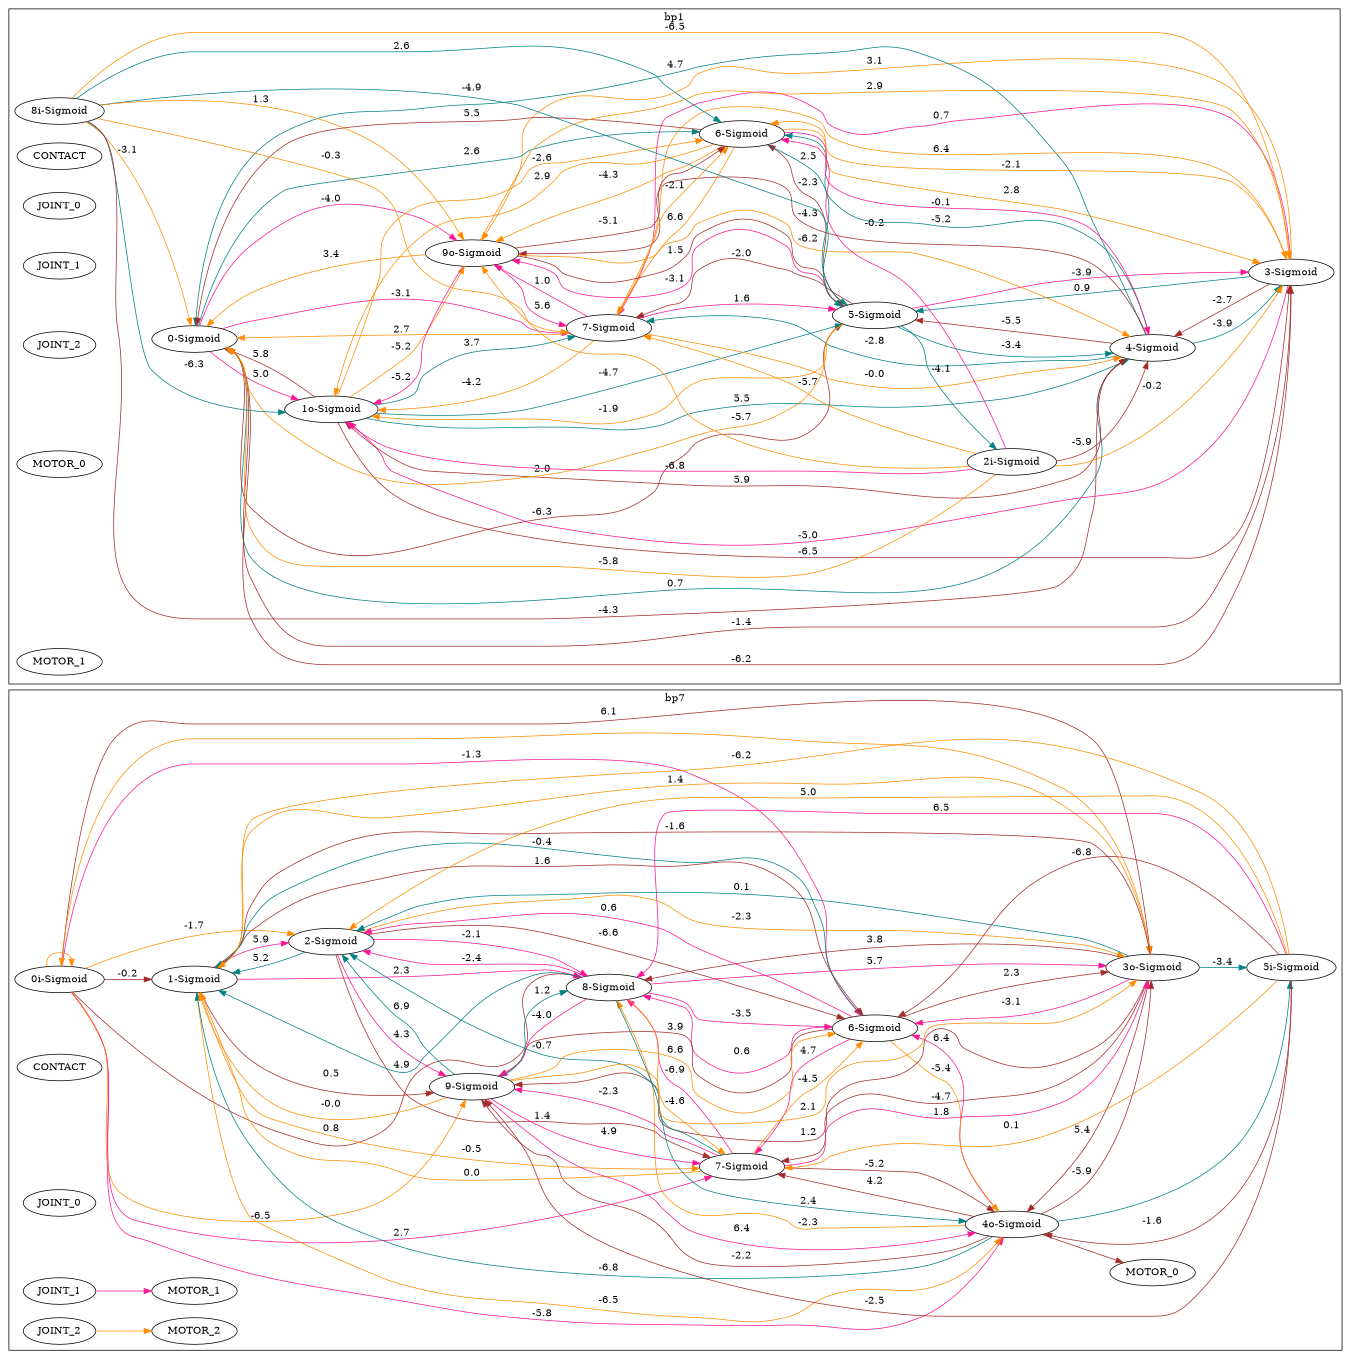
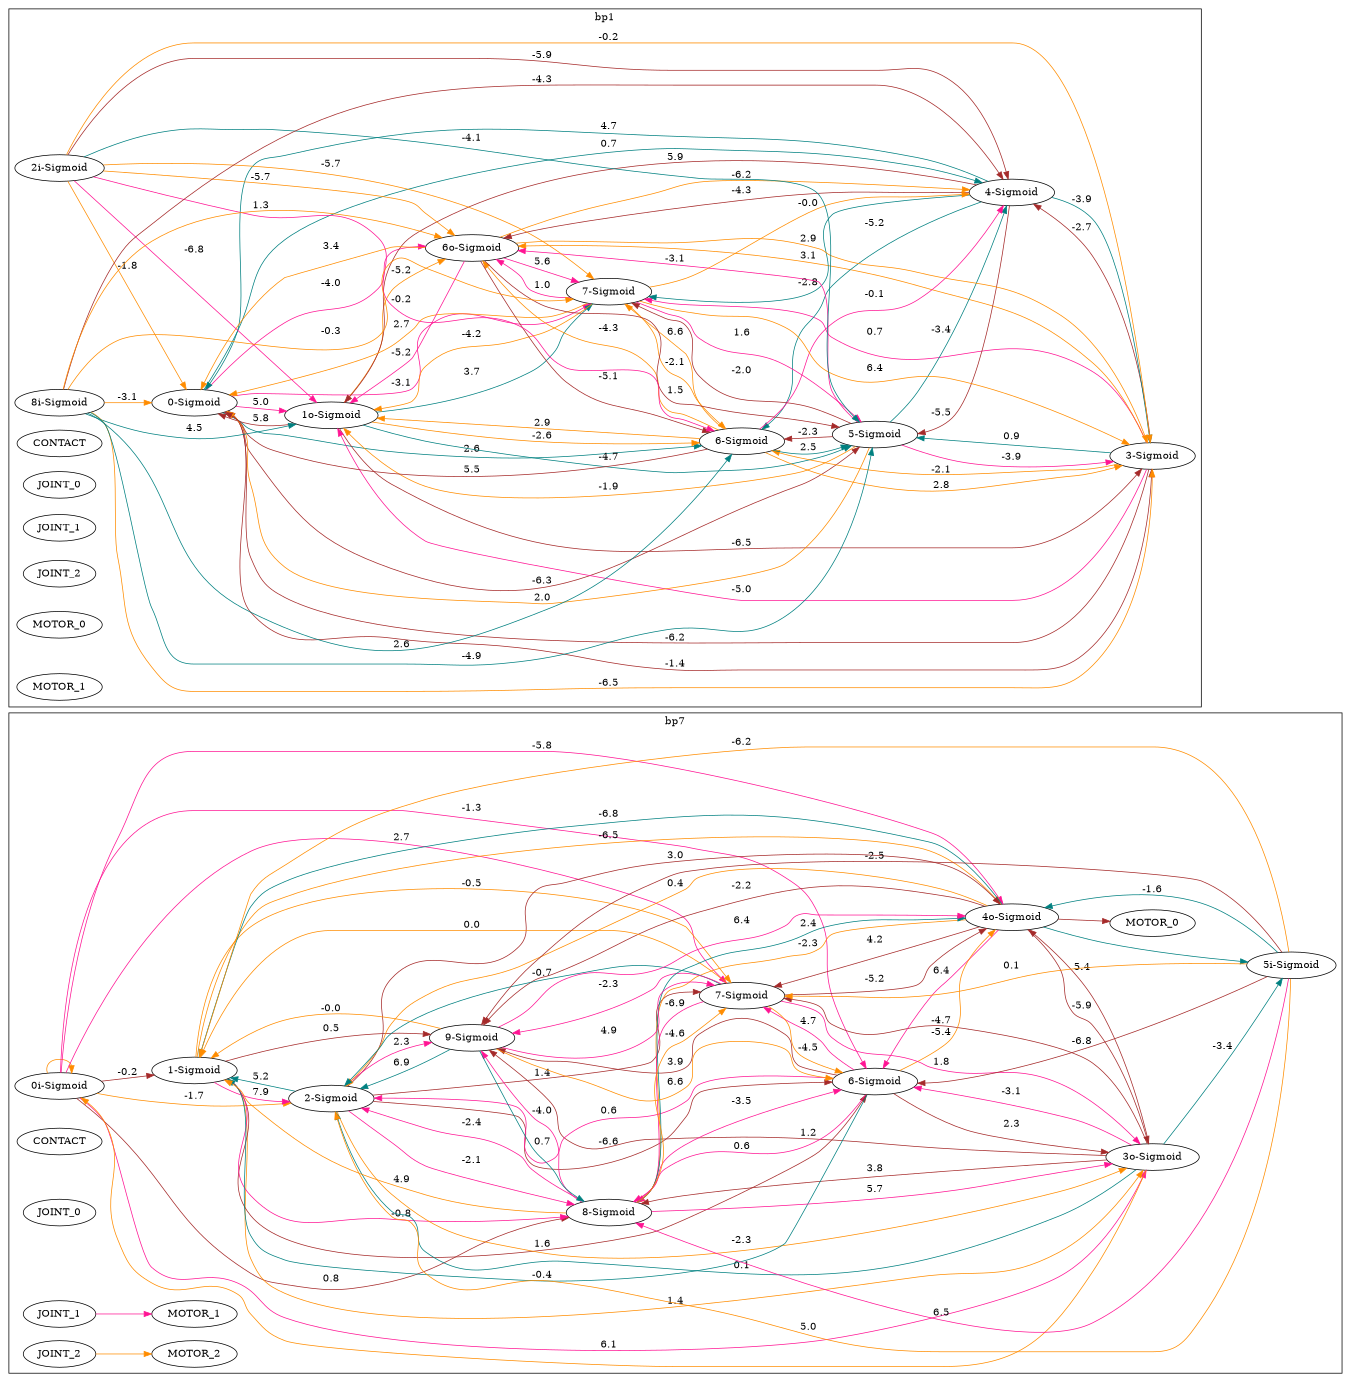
  digraph {
    compound=true
    rankdir=LR
    edge [color=darkorange]
    n1 [label="0i-Sigmoid"]
    n2 [label="1-Sigmoid"]
    n3 [label="2-Sigmoid"]
    n4 [label="3o-Sigmoid"]
    n5 [label="4o-Sigmoid"]
    n6 [label="6-Sigmoid"]
    n7 [label="7-Sigmoid"]
    n8 [label="8-Sigmoid"]
    n9 [label="9-Sigmoid"]
    n10 [label="5i-Sigmoid"]
    n11 [label=CONTACT]
    n12 [label=JOINT_0]
    n13 [label=JOINT_1]
    n14 [label=JOINT_2]
    n15 [label=MOTOR_0]
    n16 [label=MOTOR_1]
    n17 [label=MOTOR_2]
    n18 [label="0-Sigmoid"]
    n19 [label="1o-Sigmoid"]
    n20 [label="3-Sigmoid"]
    n21 [label="4-Sigmoid"]
    n22 [label="5-Sigmoid"]
    n23 [label="6-Sigmoid"]
    n24 [label="7-Sigmoid"]
-   n25 [label="9o-Sigmoid"]
+   n25 [label="6o-Sigmoid"]
    n26 [label="2i-Sigmoid"]
    n27 [label="8i-Sigmoid"]
    n28 [label=CONTACT]
    n29 [label=JOINT_0]
    n30 [label=JOINT_1]
    n31 [label=JOINT_2]
    n32 [label=MOTOR_0]
    n33 [label=MOTOR_1]
    subgraph cluster_1 {
      label=bp7
      n1
      n2
      n3
      n4
      n5
      n6
      n7
      n8
      n9
      n10
      n11
      n12
      n13
      n14
      n15
      n16
      n17
    }
    subgraph cluster_2 {
      label=bp1
      n18
      n19
      n20
      n21
      n22
      n23
      n24
      n25
      n26
      n27
      n28
      n29
      n30
      n31
      n32
      n33
    }
    n1 -> n1
    n1 -> n2 [color=brown label=-0.2]
    n1 -> n3 [label=-1.7]
-   n1 -> n4 [color=brown label=6.1]
+   n1 -> n4 [color=deeppink label=6.1]
    n1 -> n5 [color=deeppink label=-5.8]
    n1 -> n6 [color=deeppink label=-1.3]
    n1 -> n7 [color=deeppink label=2.7]
    n1 -> n8 [color=brown label=0.8]
-   n1 -> n9 [label=-6.5]
-   n2 -> n3 [color=deeppink label=5.9]
+   n2 -> n3 [color=deeppink label=7.9]
    n2 -> n4 [label=1.4]
    n2 -> n5 [label=-6.5]
    n2 -> n6 [color=brown label=1.6]
    n2 -> n7 [label=-0.5]
-   n2 -> n8 [color=deeppink label=2.3]
+   n2 -> n8 [color=deeppink label=-0.8]
    n2 -> n9 [color=brown label=0.5]
    n3 -> n2 [color=teal label=5.2]
    n3 -> n4 [label=-2.3]
+   n3 -> n5 [color=brown label=3.0]
    n3 -> n6 [color=brown label=-6.6]
    n3 -> n7 [color=brown label=1.4]
    n3 -> n8 [color=deeppink label=-2.1]
-   n3 -> n9 [color=deeppink label=4.3]
+   n3 -> n9 [color=deeppink label=2.3]
    n4 -> n1
-   n4 -> n2 [color=brown label=-1.6]
    n4 -> n3 [color=teal label=0.1]
    n4 -> n5 [color=brown label=5.4]
    n4 -> n6 [color=deeppink label=-3.1]
    n4 -> n7 [color=brown label=-4.7]
    n4 -> n8 [color=brown label=3.8]
    n4 -> n9 [color=brown label=1.2]
    n4 -> n10 [color=teal label=-3.4]
    n5 -> n2 [color=teal label=-6.8]
+   n5 -> n3 [label=0.4]
    n5 -> n4 [color=brown label=-5.9]
    n5 -> n6 [color=deeppink label=6.4]
    n5 -> n7 [color=brown label=4.2]
    n5 -> n8 [label=-2.3]
    n5 -> n9 [color=brown label=-2.2]
    n5 -> n10 [color=teal]
    n5 -> n15 [color=brown]
    n6 -> n2 [color=teal label=-0.4]
    n6 -> n3 [color=deeppink label=0.6]
    n6 -> n4 [color=brown label=2.3]
    n6 -> n5 [label=-5.4]
    n6 -> n7 [color=deeppink label=4.7]
    n6 -> n8 [color=deeppink label=0.6]
    n6 -> n9 [color=brown label=3.9]
    n7 -> n2 [label=0.0]
    n7 -> n3 [color=teal label=-0.7]
    n7 -> n4 [color=deeppink label=1.8]
    n7 -> n5 [color=brown label=-5.2]
    n7 -> n6 [label=-4.5]
    n7 -> n8 [color=deeppink label=-6.9]
    n7 -> n9 [color=deeppink label=-2.3]
-   n8 -> n2 [color=teal label=4.9]
+   n8 -> n2 [label=4.9]
    n8 -> n3 [color=deeppink label=-2.4]
    n8 -> n4 [color=deeppink label=5.7]
    n8 -> n5 [color=teal label=2.4]
    n8 -> n6 [color=deeppink label=-3.5]
    n8 -> n7 [label=-4.6]
    n8 -> n9 [color=deeppink label=-4.0]
    n9 -> n2 [label=-0.0]
    n9 -> n3 [color=teal label=6.9]
-   n9 -> n4 [label=2.1]
    n9 -> n5 [color=deeppink label=6.4]
    n9 -> n6 [label=6.6]
    n9 -> n7 [color=deeppink label=4.9]
-   n9 -> n8 [color=teal label=1.2]
+   n9 -> n8 [color=teal label=0.7]
    n10 -> n2 [label=-6.2]
    n10 -> n3 [label=5.0]
-   n10 -> n5 [color=brown label=-1.6]
+   n10 -> n5 [color=teal label=-1.6]
    n10 -> n6 [color=brown label=-6.8]
    n10 -> n7 [label=0.1]
    n10 -> n8 [color=deeppink label=6.5]
    n10 -> n9 [color=brown label=-2.5]
    n13 -> n16 [color=deeppink]
    n14 -> n17
    n18 -> n19 [color=deeppink label=5.0]
    n18 -> n20 [color=brown label=-1.4]
    n18 -> n21 [color=teal label=0.7]
    n18 -> n22 [color=brown label=-6.3]
    n18 -> n23 [color=teal label=2.6]
    n18 -> n24 [color=deeppink label=-3.1]
    n18 -> n25 [color=deeppink label=-4.0]
    n19 -> n18 [color=brown label=5.8]
    n19 -> n20 [color=brown label=-6.5]
-   n19 -> n21 [color=teal label=5.5]
    n19 -> n22 [color=teal label=-4.7]
    n19 -> n23 [label=-2.6]
    n19 -> n24 [color=teal label=3.7]
    n19 -> n25 [label=-5.2]
    n20 -> n18 [color=brown label=-6.2]
    n20 -> n19 [color=deeppink label=-5.0]
    n20 -> n21 [color=brown label=-2.7]
    n20 -> n22 [color=teal label=0.9]
    n20 -> n23 [label=-2.1]
    n20 -> n24 [color=deeppink label=0.7]
    n20 -> n25 [label=3.1]
    n21 -> n18 [color=teal label=4.7]
    n21 -> n19 [color=brown label=5.9]
    n21 -> n20 [color=teal label=-3.9]
    n21 -> n22 [color=brown label=-5.5]
    n21 -> n23 [color=teal label=-5.2]
    n21 -> n24 [color=teal label=-2.8]
    n21 -> n25 [color=brown label=-4.3]
    n22 -> n18 [label=2.0]
    n22 -> n19 [label=-1.9]
    n22 -> n20 [color=deeppink label=-3.9]
    n22 -> n21 [color=teal label=-3.4]
    n22 -> n23 [color=brown label=-2.3]
    n22 -> n24 [color=brown label=-2.0]
    n22 -> n25 [color=deeppink label=-3.1]
    n23 -> n18 [color=brown label=5.5]
    n23 -> n19 [label=2.9]
    n23 -> n20 [label=2.8]
    n23 -> n21 [color=deeppink label=-0.1]
    n23 -> n22 [color=teal label=2.5]
    n23 -> n24 [label=6.6]
    n23 -> n25 [label=-4.3]
    n24 -> n18 [label=2.7]
    n24 -> n19 [label=-4.2]
    n24 -> n20 [label=6.4]
    n24 -> n21 [label=-0.0]
    n24 -> n22 [color=deeppink label=1.6]
    n24 -> n23 [label=-2.1]
    n24 -> n25 [color=deeppink label=1.0]
    n25 -> n18 [label=3.4]
    n25 -> n19 [color=deeppink label=-5.2]
    n25 -> n20 [label=2.9]
    n25 -> n21 [label=-6.2]
    n25 -> n22 [color=brown label=1.5]
    n25 -> n23 [color=brown label=-5.1]
    n25 -> n24 [color=deeppink label=5.6]
-   n26 -> n18 [label=-5.8]
+   n26 -> n18 [label=-1.8]
    n26 -> n19 [color=deeppink label=-6.8]
    n26 -> n20 [label=-0.2]
    n26 -> n21 [color=brown label=-5.9]
-   n22 -> n26 [color=teal label=-4.1]
+   n26 -> n22 [color=teal label=-4.1]
    n26 -> n23 [color=deeppink label=-0.2]
    n26 -> n24 [label=-5.7]
    n26 -> n25 [label=-5.7]
    n27 -> n18 [label=-3.1]
-   n27 -> n19 [color=teal label=-6.3]
+   n27 -> n19 [color=teal label=4.5]
    n27 -> n20 [label=-6.5]
    n27 -> n21 [color=brown label=-4.3]
    n27 -> n22 [color=teal label=-4.9]
    n27 -> n23 [color=teal label=2.6]
    n27 -> n24 [label=-0.3]
    n27 -> n25 [label=1.3]
  }
